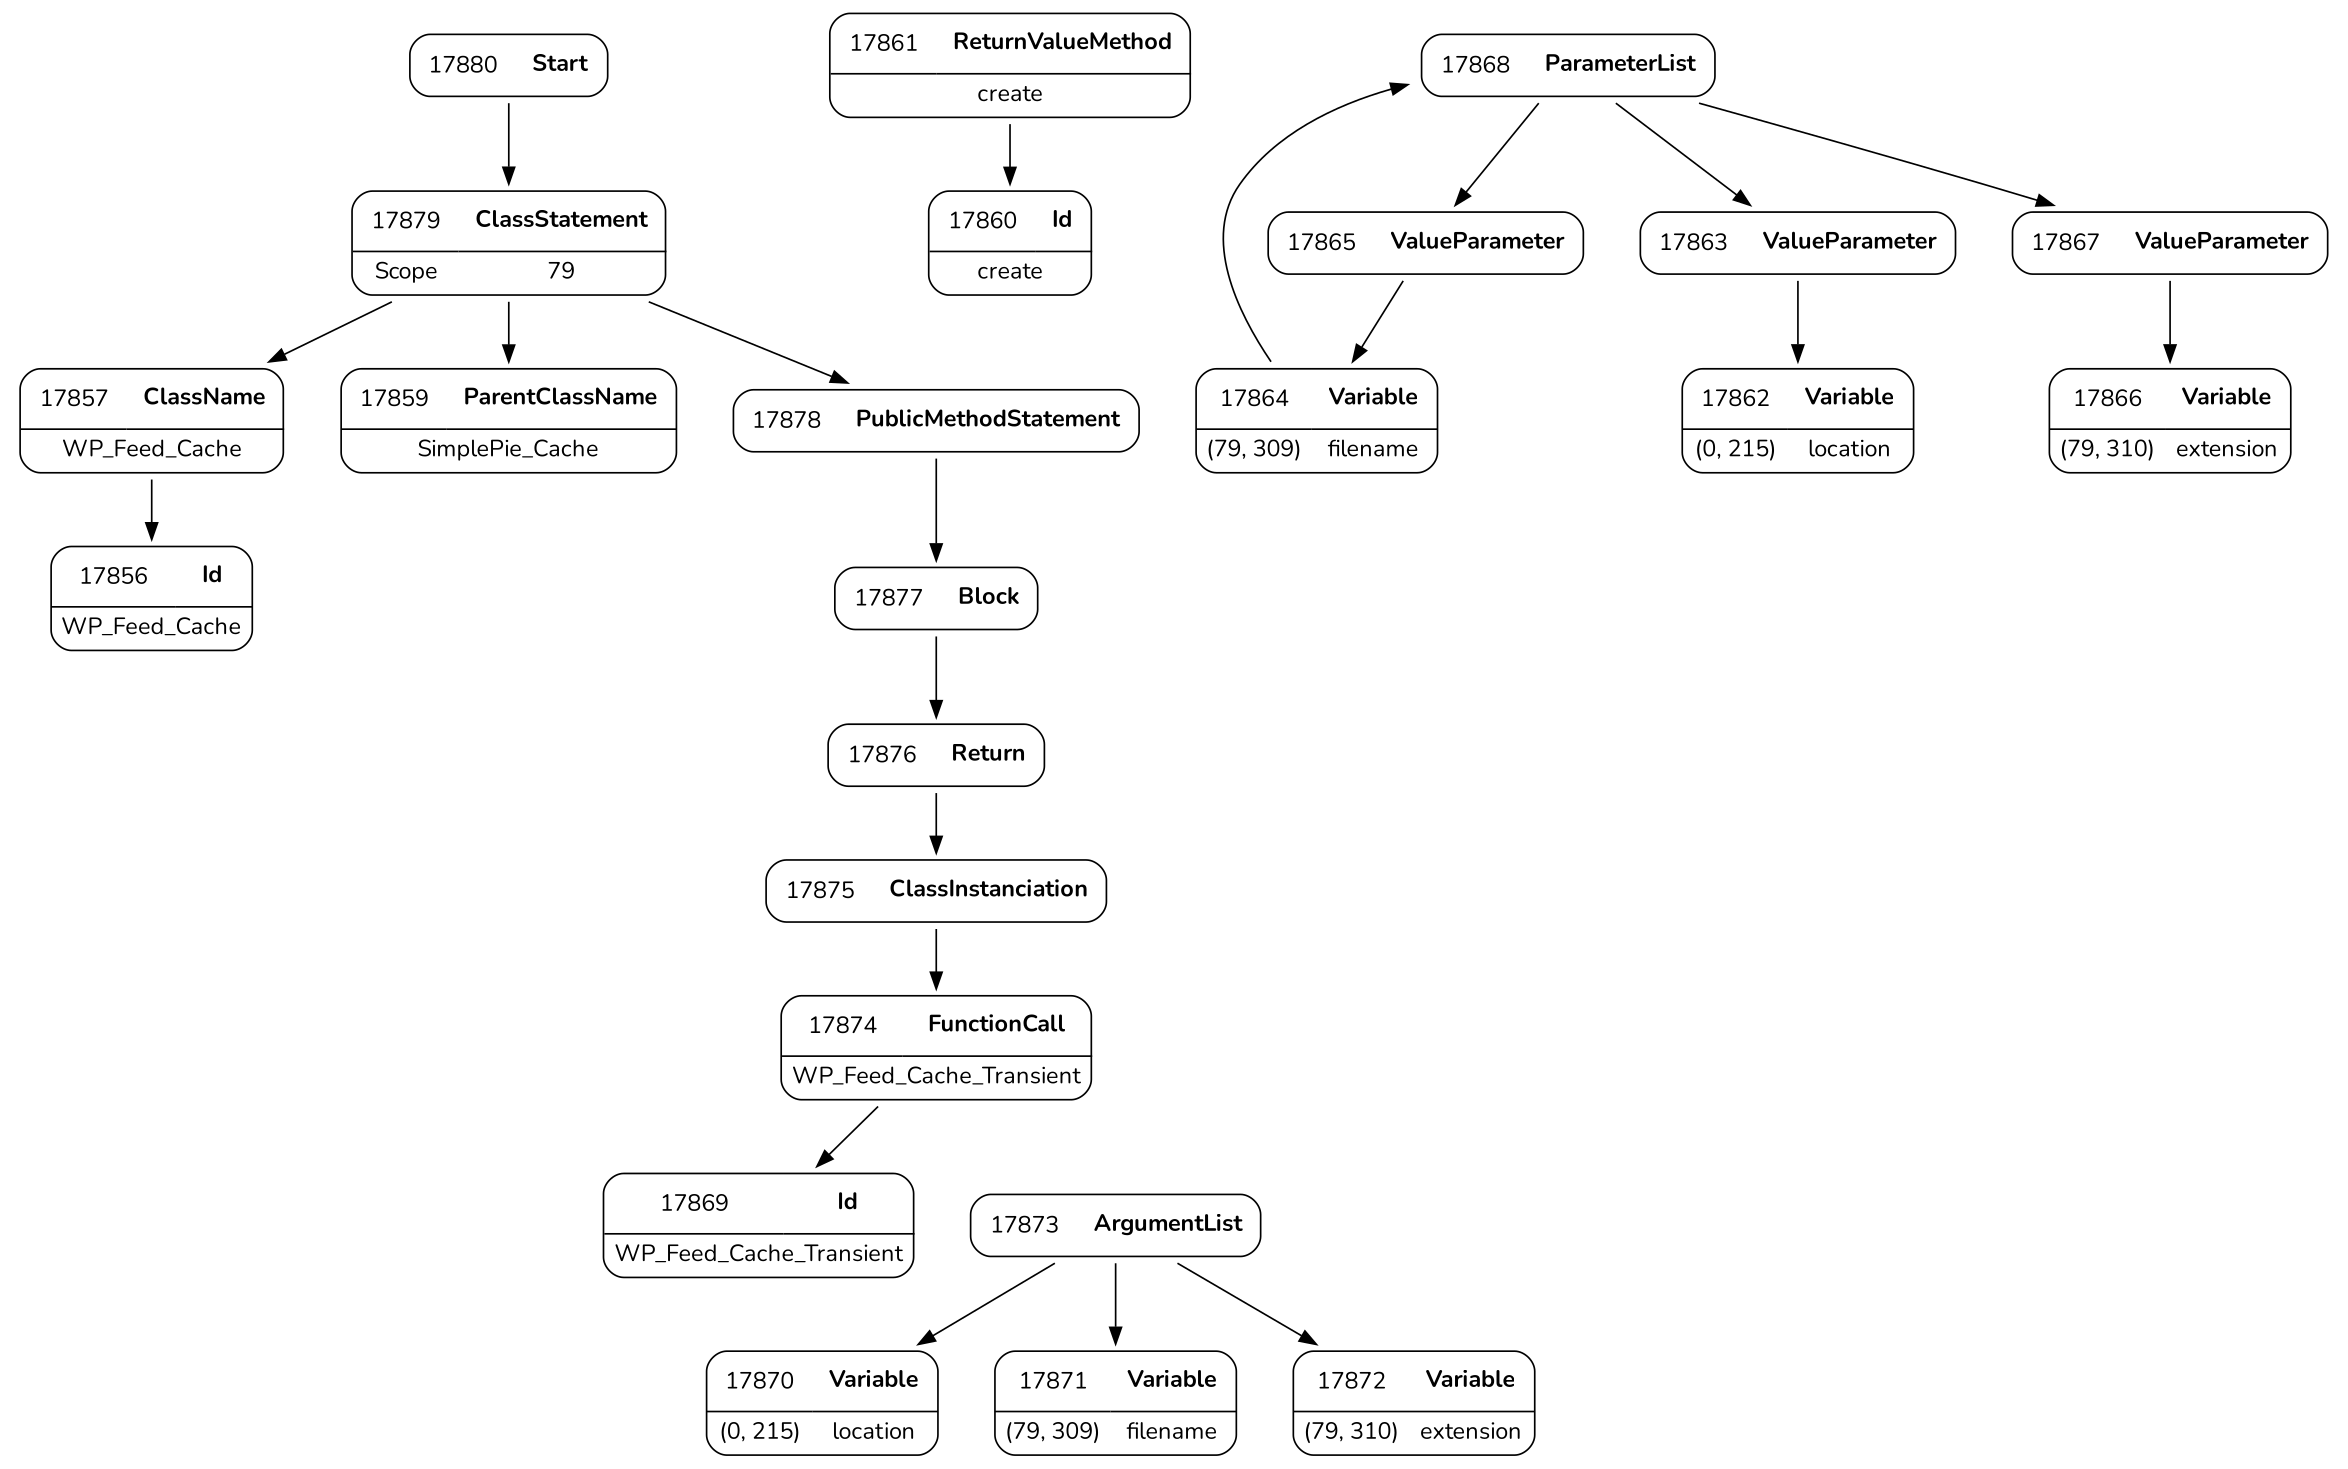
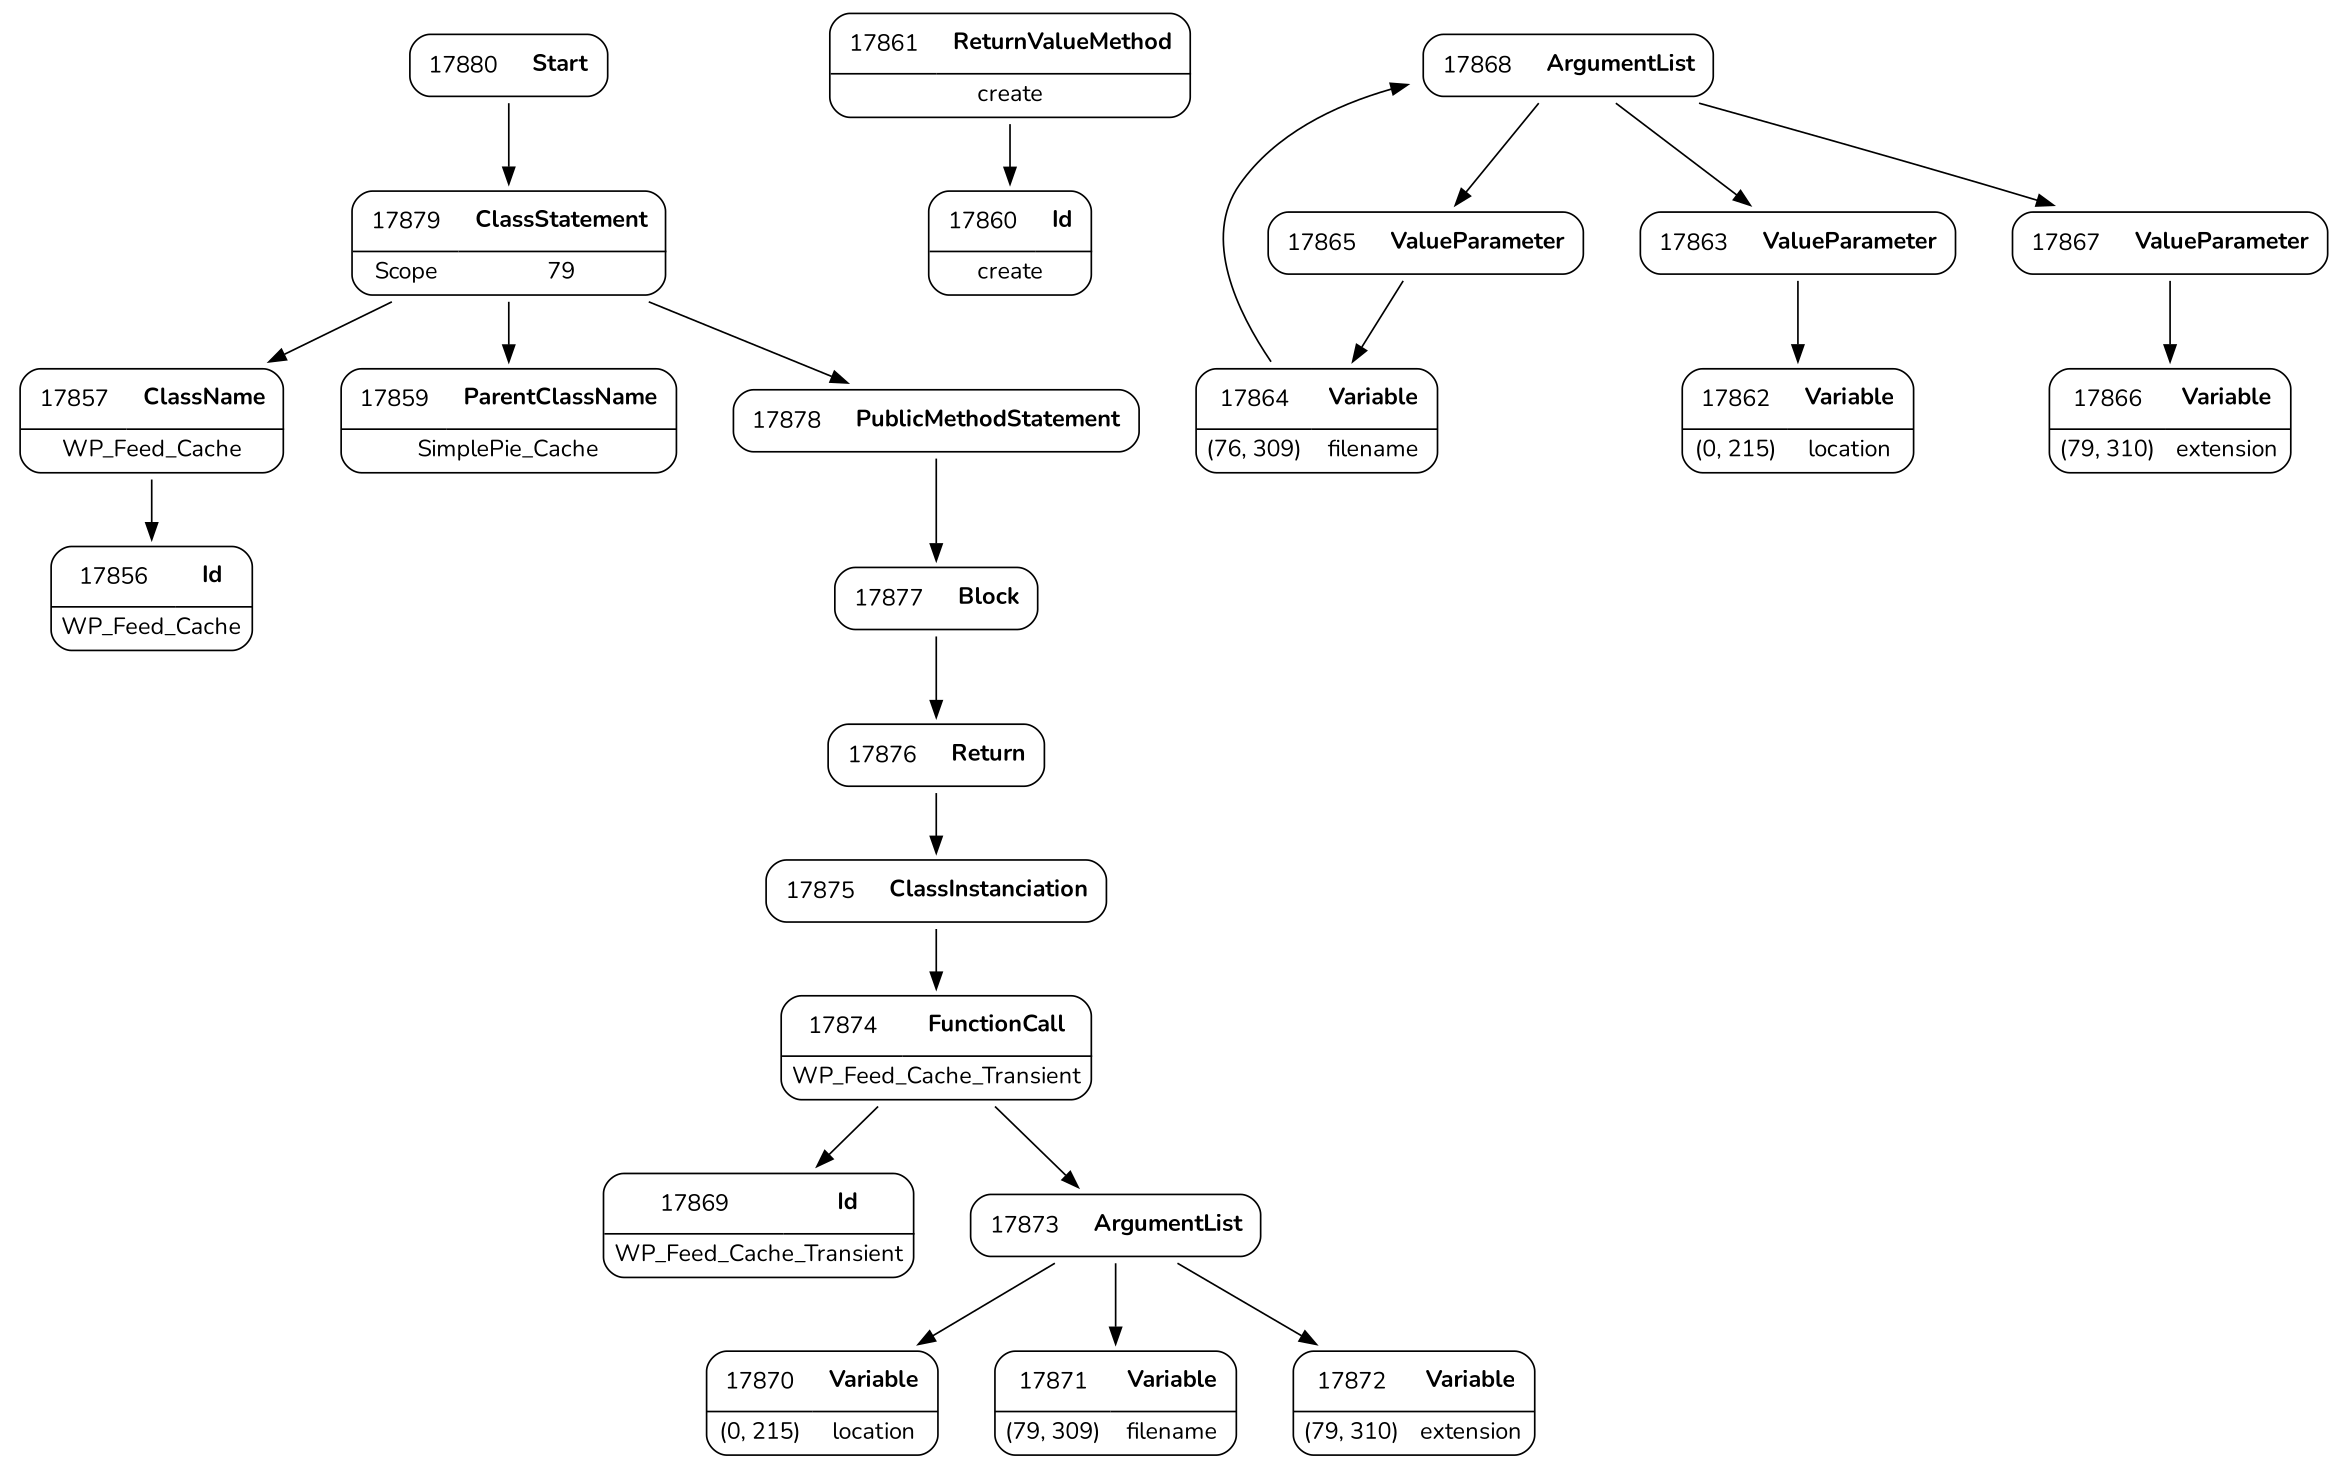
  digraph {
    fontname=Nunito
    node [fontname=Nunito shape=none]
    edge [fontname=Nunito weight=2]
    n1 [label=<<TABLE border='1' cellspacing='0' cellpadding='10' style='rounded' ><TR><TD border='0'>17856</TD><TD border='0'><B>Id</B></TD></TR><HR/><TR><TD border='0' cellpadding='5' colspan='2'>WP_Feed_Cache</TD></TR></TABLE>>]
    n2 [label=<<TABLE border='1' cellspacing='0' cellpadding='10' style='rounded' ><TR><TD border='0'>17857</TD><TD border='0'><B>ClassName</B></TD></TR><HR/><TR><TD border='0' cellpadding='5' colspan='2'>WP_Feed_Cache</TD></TR></TABLE>>]
    n3 [label=<<TABLE border='1' cellspacing='0' cellpadding='10' style='rounded' ><TR><TD border='0'>17859</TD><TD border='0'><B>ParentClassName</B></TD></TR><HR/><TR><TD border='0' cellpadding='5' colspan='2'>SimplePie_Cache</TD></TR></TABLE>>]
    n4 [label=<<TABLE border='1' cellspacing='0' cellpadding='10' style='rounded' ><TR><TD border='0'>17860</TD><TD border='0'><B>Id</B></TD></TR><HR/><TR><TD border='0' cellpadding='5' colspan='2'>create</TD></TR></TABLE>>]
    n5 [label=<<TABLE border='1' cellspacing='0' cellpadding='10' style='rounded' ><TR><TD border='0'>17861</TD><TD border='0'><B>ReturnValueMethod</B></TD></TR><HR/><TR><TD border='0' cellpadding='5' colspan='2'>create</TD></TR></TABLE>>]
    n6 [label=<<TABLE border='1' cellspacing='0' cellpadding='10' style='rounded' ><TR><TD border='0'>17862</TD><TD border='0'><B>Variable</B></TD></TR><HR/><TR><TD border='0' cellpadding='5'>(0, 215)</TD><TD border='0' cellpadding='5'>location</TD></TR></TABLE>>]
    n7 [label=<<TABLE border='1' cellspacing='0' cellpadding='10' style='rounded' ><TR><TD border='0'>17863</TD><TD border='0'><B>ValueParameter</B></TD></TR></TABLE>>]
-   n8 [label=<<TABLE border='1' cellspacing='0' cellpadding='10' style='rounded' ><TR><TD border='0'>17864</TD><TD border='0'><B>Variable</B></TD></TR><HR/><TR><TD border='0' cellpadding='5'>(79, 309)</TD><TD border='0' cellpadding='5'>filename</TD></TR></TABLE>>]
-   n9 [label=<<TABLE border='1' cellspacing='0' cellpadding='10' style='rounded' ><TR><TD border='0'>17868</TD><TD border='0'><B>ParameterList</B></TD></TR></TABLE>>]
+   n8 [label=<<TABLE border='1' cellspacing='0' cellpadding='10' style='rounded' ><TR><TD border='0'>17864</TD><TD border='0'><B>Variable</B></TD></TR><HR/><TR><TD border='0' cellpadding='5'>(76, 309)</TD><TD border='0' cellpadding='5'>filename</TD></TR></TABLE>>]
+   n9 [label=<<TABLE border='1' cellspacing='0' cellpadding='10' style='rounded' ><TR><TD border='0'>17868</TD><TD border='0'><B>ArgumentList</B></TD></TR></TABLE>>]
    n10 [label=<<TABLE border='1' cellspacing='0' cellpadding='10' style='rounded' ><TR><TD border='0'>17865</TD><TD border='0'><B>ValueParameter</B></TD></TR></TABLE>>]
    n11 [label=<<TABLE border='1' cellspacing='0' cellpadding='10' style='rounded' ><TR><TD border='0'>17866</TD><TD border='0'><B>Variable</B></TD></TR><HR/><TR><TD border='0' cellpadding='5'>(79, 310)</TD><TD border='0' cellpadding='5'>extension</TD></TR></TABLE>>]
    n12 [label=<<TABLE border='1' cellspacing='0' cellpadding='10' style='rounded' ><TR><TD border='0'>17867</TD><TD border='0'><B>ValueParameter</B></TD></TR></TABLE>>]
    n13 [label=<<TABLE border='1' cellspacing='0' cellpadding='10' style='rounded' ><TR><TD border='0'>17869</TD><TD border='0'><B>Id</B></TD></TR><HR/><TR><TD border='0' cellpadding='5' colspan='2'>WP_Feed_Cache_Transient</TD></TR></TABLE>>]
    n14 [label=<<TABLE border='1' cellspacing='0' cellpadding='10' style='rounded' ><TR><TD border='0'>17870</TD><TD border='0'><B>Variable</B></TD></TR><HR/><TR><TD border='0' cellpadding='5'>(0, 215)</TD><TD border='0' cellpadding='5'>location</TD></TR></TABLE>>]
    n15 [label=<<TABLE border='1' cellspacing='0' cellpadding='10' style='rounded' ><TR><TD border='0'>17871</TD><TD border='0'><B>Variable</B></TD></TR><HR/><TR><TD border='0' cellpadding='5'>(79, 309)</TD><TD border='0' cellpadding='5'>filename</TD></TR></TABLE>>]
    n16 [label=<<TABLE border='1' cellspacing='0' cellpadding='10' style='rounded' ><TR><TD border='0'>17872</TD><TD border='0'><B>Variable</B></TD></TR><HR/><TR><TD border='0' cellpadding='5'>(79, 310)</TD><TD border='0' cellpadding='5'>extension</TD></TR></TABLE>>]
    n17 [label=<<TABLE border='1' cellspacing='0' cellpadding='10' style='rounded' ><TR><TD border='0'>17873</TD><TD border='0'><B>ArgumentList</B></TD></TR></TABLE>>]
    n18 [label=<<TABLE border='1' cellspacing='0' cellpadding='10' style='rounded' ><TR><TD border='0'>17874</TD><TD border='0'><B>FunctionCall</B></TD></TR><HR/><TR><TD border='0' cellpadding='5' colspan='2'>WP_Feed_Cache_Transient</TD></TR></TABLE>>]
    n19 [label=<<TABLE border='1' cellspacing='0' cellpadding='10' style='rounded' ><TR><TD border='0'>17875</TD><TD border='0'><B>ClassInstanciation</B></TD></TR></TABLE>>]
    n20 [label=<<TABLE border='1' cellspacing='0' cellpadding='10' style='rounded' ><TR><TD border='0'>17876</TD><TD border='0'><B>Return</B></TD></TR></TABLE>>]
    n21 [label=<<TABLE border='1' cellspacing='0' cellpadding='10' style='rounded' ><TR><TD border='0'>17877</TD><TD border='0'><B>Block</B></TD></TR></TABLE>>]
    n22 [label=<<TABLE border='1' cellspacing='0' cellpadding='10' style='rounded' ><TR><TD border='0'>17878</TD><TD border='0'><B>PublicMethodStatement</B></TD></TR></TABLE>>]
    n23 [label=<<TABLE border='1' cellspacing='0' cellpadding='10' style='rounded' ><TR><TD border='0'>17879</TD><TD border='0'><B>ClassStatement</B></TD></TR><HR/><TR><TD border='0' cellpadding='5'>Scope</TD><TD border='0' cellpadding='5'>79</TD></TR></TABLE>>]
    n24 [label=<<TABLE border='1' cellspacing='0' cellpadding='10' style='rounded' ><TR><TD border='0'>17880</TD><TD border='0'><B>Start</B></TD></TR></TABLE>>]
    n2 -> n1
    n5 -> n4
    n7 -> n6
    n8 -> n9
    n9 -> n7
    n9 -> n10
    n9 -> n12
    n10 -> n8
    n12 -> n11
    n17 -> n14
    n17 -> n15
    n17 -> n16
    n18 -> n13
+   n18 -> n17
    n19 -> n18
    n20 -> n19
    n21 -> n20
    n22 -> n21
    n23 -> n2
    n23 -> n3
    n23 -> n22
    n24 -> n23
  }
